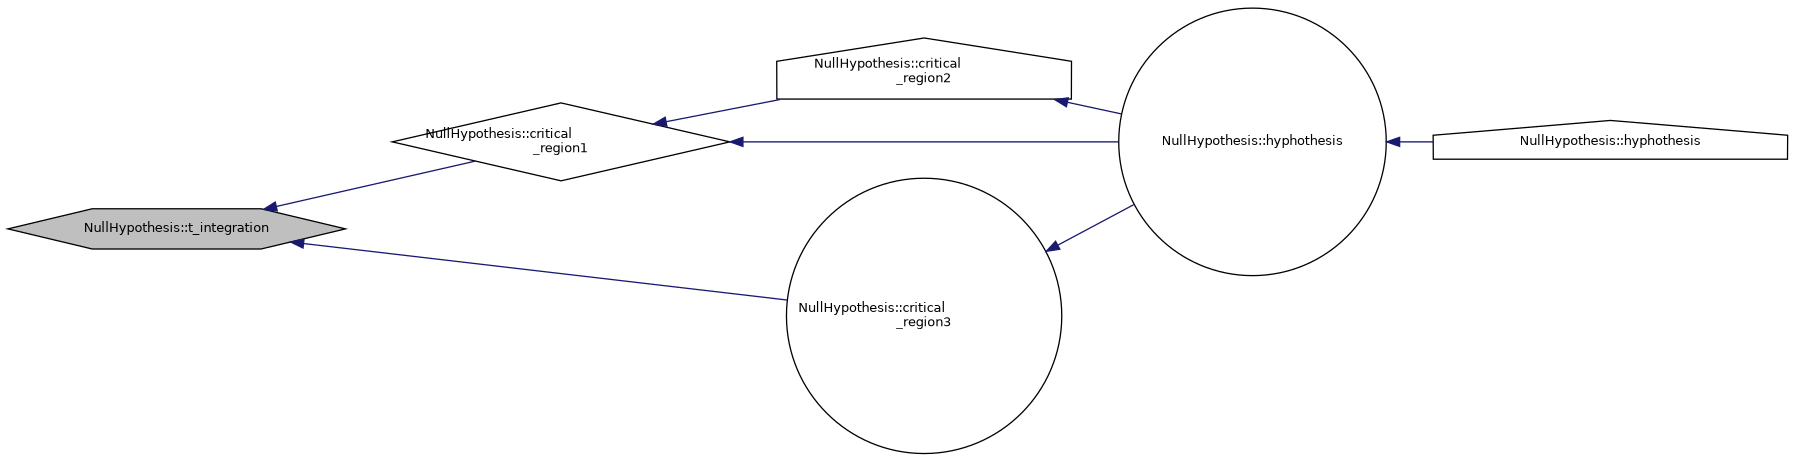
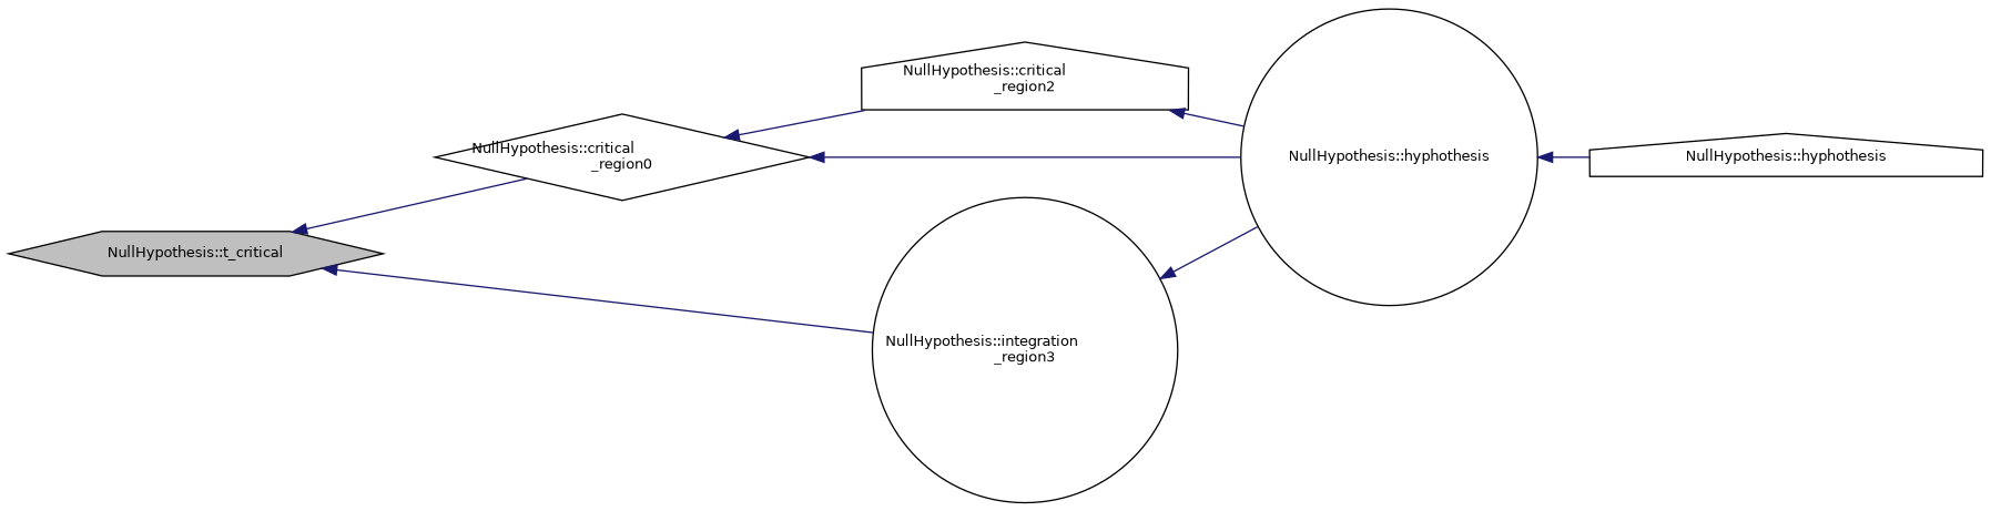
  digraph {
    rankdir=LR
    node [color=black fillcolor=white fontname=Helvetica fontsize=10 shape=circle style=filled]
    edge [color=midnightblue dir=back fontname=Helvetica fontsize=10 labelfontname=Helvetica labelfontsize=10 style=solid]
-   n1 [fillcolor=grey75 fontcolor=black height=0.2 label="NullHypothesis::t_integration" shape=hexagon width=0.4]
-   n2 [height=0.2 label="NullHypothesis::critical\l_region1" shape=diamond width=0.4]
-   n3 [height=0.2 label="NullHypothesis::critical\l_region3" width=0.4]
+   n1 [fillcolor=grey75 fontcolor=black height=0.2 label="NullHypothesis::t_critical" shape=hexagon width=0.4]
+   n2 [height=0.2 label="NullHypothesis::critical\l_region0" shape=diamond width=0.4]
+   n3 [height=0.2 label="NullHypothesis::integration\l_region3" width=0.4]
    n4 [height=0.2 label="NullHypothesis::critical\l_region2" shape=house width=0.4]
    n5 [height=0.2 label="NullHypothesis::hyphothesis" width=0.4]
    n6 [height=0.2 label="NullHypothesis::hyphothesis" shape=house width=0.4]
    n1 -> n2
    n1 -> n3
    n2 -> n4
    n2 -> n5
    n3 -> n5
    n4 -> n5
    n5 -> n6
  }
